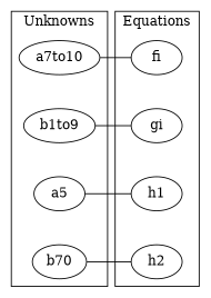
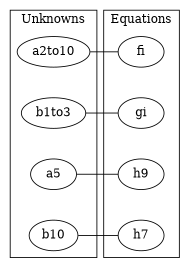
  graph {
    edge [style=invis]
-   a2to10 [label=a7to10]
-   b1to9
+   a2to10
+   b1to9 [label=b1to3]
    n3 [label=a5]
-   b10 [label=b70]
+   b10
    fi
    gi
-   h1
-   h2
+   h1 [label=h9]
+   h2 [label=h7]
    subgraph cluster_1 {
      label=Unknowns
      a2to10
      b1to9
      n3
      b10
    }
    subgraph cluster_2 {
      label=Equations
      fi
      gi
      h1
      h2
    }
    a2to10 -- b1to9
    b1to9 -- n3
    b1to9 -- gi [constraint=false style=""]
    n3 -- b10
    fi -- a2to10 [constraint=false style=""]
    fi -- gi
    gi -- h1
    h1 -- n3 [constraint=false style=""]
    h1 -- h2
    h2 -- b10 [constraint=false style=""]
  }
